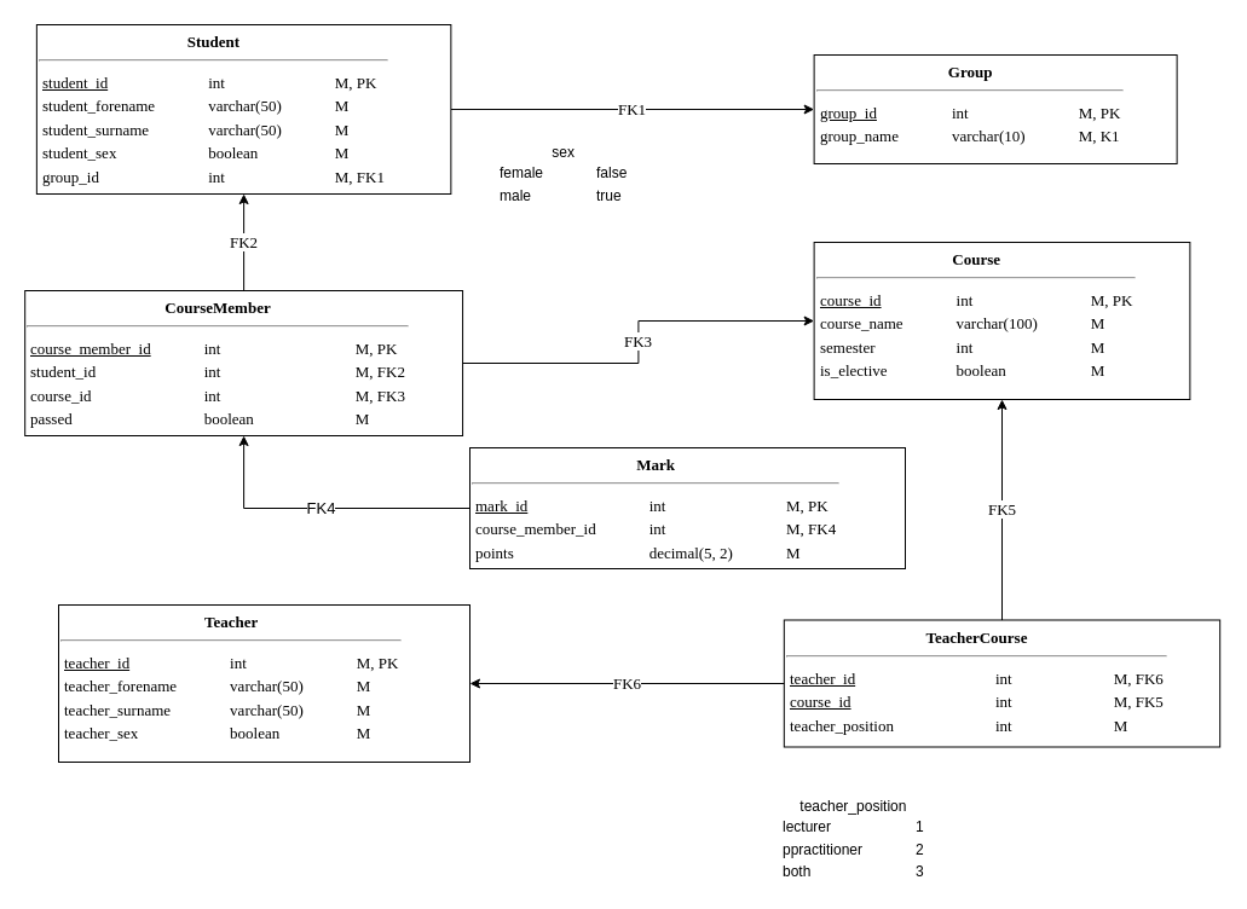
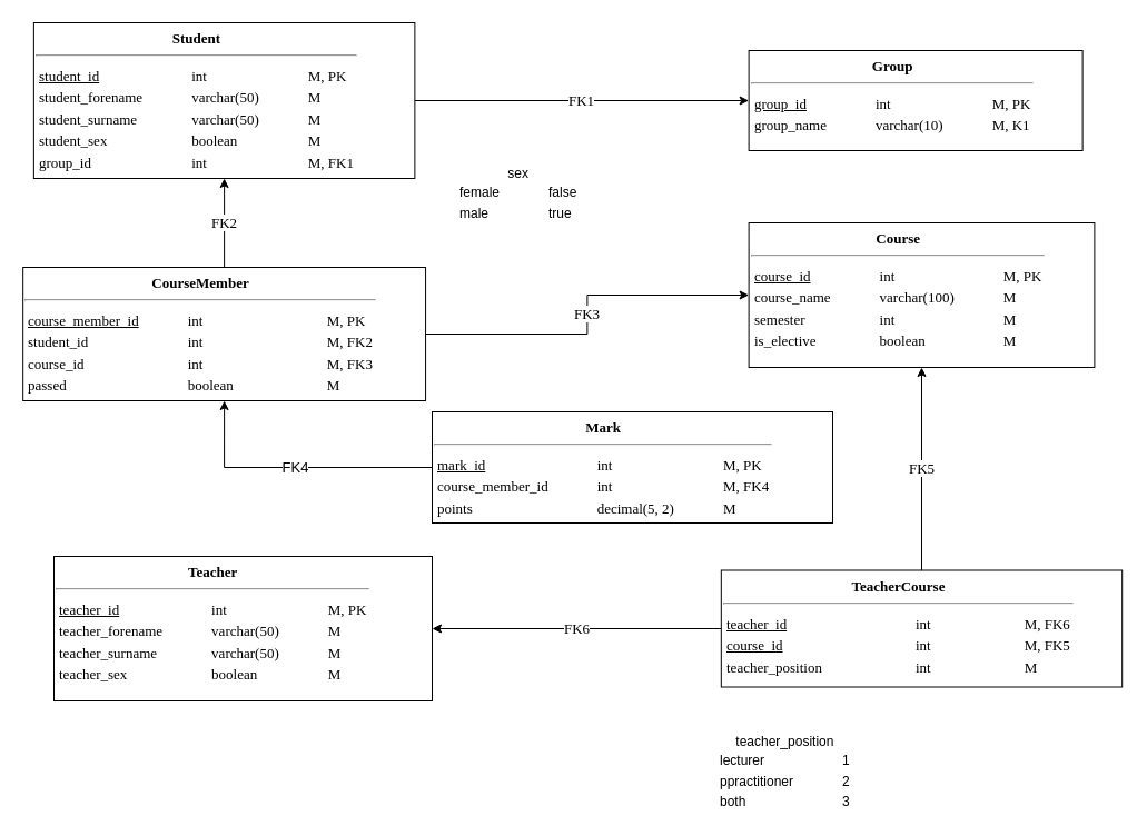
  <mxCell id="0" />
  <mxCell id="1" parent="0" />
  <mxCell id="2" value="FK1" style="edgeStyle=orthogonalEdgeStyle;rounded=0;orthogonalLoop=1;jettySize=auto;html=1;fontFamily=Verdana;fontSize=13;endArrow=classic;endFill=1;startArrow=none;startFill=0;" parent="1" source="3" target="4" edge="1"><mxGeometry relative="1" as="geometry"><mxPoint x="398" y="90" as="targetPoint" /></mxGeometry></mxCell>
  <mxCell id="3" value="&lt;div style=&quot;text-align: center ; font-size: 13px&quot;&gt;&lt;b style=&quot;font-size: 13px&quot;&gt;Student&lt;/b&gt;&lt;/div&gt;&lt;hr style=&quot;font-size: 13px&quot;&gt;&lt;table style=&quot;font-size: 13px&quot;&gt;&lt;tbody style=&quot;font-size: 13px&quot;&gt;&lt;tr style=&quot;font-size: 13px&quot;&gt;&lt;td style=&quot;font-size: 13px&quot;&gt;&lt;u&gt;student_id&lt;/u&gt;&lt;/td&gt;&lt;td style=&quot;font-size: 13px&quot;&gt;&lt;blockquote style=&quot;margin: 0px 0px 0px 40px ; border: none ; padding: 0px ; font-size: 13px&quot;&gt;int&lt;/blockquote&gt;&lt;/td&gt;&lt;td style=&quot;font-size: 13px&quot;&gt;&lt;blockquote style=&quot;margin: 0px 0px 0px 40px ; border: none ; padding: 0px ; font-size: 13px&quot;&gt;M, PK&lt;/blockquote&gt;&lt;/td&gt;&lt;/tr&gt;&lt;tr style=&quot;font-size: 13px&quot;&gt;&lt;td style=&quot;font-size: 13px&quot;&gt;student_forename&lt;/td&gt;&lt;td style=&quot;font-size: 13px&quot;&gt;&lt;blockquote style=&quot;margin: 0px 0px 0px 40px ; border: none ; padding: 0px ; font-size: 13px&quot;&gt;varchar(50)&lt;/blockquote&gt;&lt;/td&gt;&lt;td style=&quot;font-size: 13px&quot;&gt;&lt;blockquote style=&quot;margin: 0px 0px 0px 40px ; border: none ; padding: 0px ; font-size: 13px&quot;&gt;M&lt;/blockquote&gt;&lt;/td&gt;&lt;/tr&gt;&lt;tr style=&quot;font-size: 13px&quot;&gt;&lt;td style=&quot;font-size: 13px&quot;&gt;student_surname&lt;/td&gt;&lt;td style=&quot;font-size: 13px&quot;&gt;&lt;blockquote style=&quot;margin: 0px 0px 0px 40px ; border: none ; padding: 0px ; font-size: 13px&quot;&gt;varchar(50)&lt;/blockquote&gt;&lt;/td&gt;&lt;td style=&quot;font-size: 13px&quot;&gt;&lt;blockquote style=&quot;margin: 0px 0px 0px 40px ; border: none ; padding: 0px ; font-size: 13px&quot;&gt;M&lt;/blockquote&gt;&lt;/td&gt;&lt;/tr&gt;&lt;tr style=&quot;font-size: 13px&quot;&gt;&lt;td style=&quot;font-size: 13px&quot;&gt;student_sex&lt;/td&gt;&lt;td style=&quot;font-size: 13px&quot;&gt;&lt;blockquote style=&quot;margin: 0px 0px 0px 40px ; border: none ; padding: 0px ; font-size: 13px&quot;&gt;boolean&lt;/blockquote&gt;&lt;/td&gt;&lt;td style=&quot;font-size: 13px&quot;&gt;&lt;blockquote style=&quot;margin: 0px 0px 0px 40px ; border: none ; padding: 0px ; font-size: 13px&quot;&gt;M&lt;/blockquote&gt;&lt;/td&gt;&lt;/tr&gt;&lt;tr&gt;&lt;td&gt;group_id&lt;/td&gt;&lt;td&gt;&lt;blockquote style=&quot;margin: 0 0 0 40px ; border: none ; padding: 0px&quot;&gt;int&lt;/blockquote&gt;&lt;/td&gt;&lt;td&gt;&lt;blockquote style=&quot;margin: 0 0 0 40px ; border: none ; padding: 0px&quot;&gt;M, FK1&lt;/blockquote&gt;&lt;/td&gt;&lt;/tr&gt;&lt;/tbody&gt;&lt;/table&gt;" style="rounded=0;whiteSpace=wrap;html=1;labelBackgroundColor=none;fontFamily=Verdana;fontSize=13;align=left;verticalAlign=top;" parent="1" vertex="1"><mxGeometry x="29.87" y="20" width="342.5" height="140" as="geometry" /></mxCell>
  <mxCell id="4" value="&lt;div style=&quot;text-align: center ; font-size: 13px&quot;&gt;&lt;b style=&quot;font-size: 13px&quot;&gt;Group&lt;/b&gt;&lt;/div&gt;&lt;hr style=&quot;font-size: 13px&quot;&gt;&lt;table style=&quot;font-size: 13px&quot;&gt;&lt;tbody style=&quot;font-size: 13px&quot;&gt;&lt;tr style=&quot;font-size: 13px&quot;&gt;&lt;td style=&quot;font-size: 13px&quot;&gt;&lt;u&gt;group_id&lt;/u&gt;&lt;/td&gt;&lt;td style=&quot;font-size: 13px&quot;&gt;&lt;blockquote style=&quot;margin: 0px 0px 0px 40px ; border: none ; padding: 0px ; font-size: 13px&quot;&gt;int&lt;/blockquote&gt;&lt;/td&gt;&lt;td style=&quot;font-size: 13px&quot;&gt;&lt;blockquote style=&quot;margin: 0px 0px 0px 40px ; border: none ; padding: 0px ; font-size: 13px&quot;&gt;M, PK&lt;/blockquote&gt;&lt;/td&gt;&lt;/tr&gt;&lt;tr style=&quot;font-size: 13px&quot;&gt;&lt;td style=&quot;font-size: 13px&quot;&gt;group_name&lt;/td&gt;&lt;td style=&quot;font-size: 13px&quot;&gt;&lt;blockquote style=&quot;margin: 0px 0px 0px 40px ; border: none ; padding: 0px ; font-size: 13px&quot;&gt;varchar(10)&lt;/blockquote&gt;&lt;/td&gt;&lt;td style=&quot;font-size: 13px&quot;&gt;&lt;blockquote style=&quot;margin: 0px 0px 0px 40px ; border: none ; padding: 0px ; font-size: 13px&quot;&gt;M, K1&lt;/blockquote&gt;&lt;/td&gt;&lt;/tr&gt;&lt;/tbody&gt;&lt;/table&gt;" style="rounded=0;whiteSpace=wrap;html=1;labelBackgroundColor=none;fontFamily=Verdana;fontSize=13;align=left;verticalAlign=top;" parent="1" vertex="1"><mxGeometry x="672.62" y="45" width="300" height="90" as="geometry" /></mxCell>
  <mxCell id="5" value="&lt;div style=&quot;text-align: center ; font-size: 13px&quot;&gt;&lt;b style=&quot;font-size: 13px&quot;&gt;Teacher&lt;/b&gt;&lt;/div&gt;&lt;hr style=&quot;font-size: 13px&quot;&gt;&lt;table style=&quot;font-size: 13px&quot;&gt;&lt;tbody style=&quot;font-size: 13px&quot;&gt;&lt;tr style=&quot;font-size: 13px&quot;&gt;&lt;td style=&quot;font-size: 13px&quot;&gt;&lt;u&gt;teacher_id&lt;/u&gt;&lt;/td&gt;&lt;td style=&quot;font-size: 13px&quot;&gt;&lt;blockquote style=&quot;margin: 0px 0px 0px 40px ; border: none ; padding: 0px ; font-size: 13px&quot;&gt;int&lt;/blockquote&gt;&lt;/td&gt;&lt;td style=&quot;font-size: 13px&quot;&gt;&lt;blockquote style=&quot;margin: 0px 0px 0px 40px ; border: none ; padding: 0px ; font-size: 13px&quot;&gt;M, PK&lt;/blockquote&gt;&lt;/td&gt;&lt;/tr&gt;&lt;tr style=&quot;font-size: 13px&quot;&gt;&lt;td style=&quot;font-size: 13px&quot;&gt;teacher_forename&lt;/td&gt;&lt;td style=&quot;font-size: 13px&quot;&gt;&lt;blockquote style=&quot;margin: 0px 0px 0px 40px ; border: none ; padding: 0px ; font-size: 13px&quot;&gt;varchar(50)&lt;/blockquote&gt;&lt;/td&gt;&lt;td style=&quot;font-size: 13px&quot;&gt;&lt;blockquote style=&quot;margin: 0px 0px 0px 40px ; border: none ; padding: 0px ; font-size: 13px&quot;&gt;M&lt;/blockquote&gt;&lt;/td&gt;&lt;/tr&gt;&lt;tr style=&quot;font-size: 13px&quot;&gt;&lt;td style=&quot;font-size: 13px&quot;&gt;teacher_surname&lt;/td&gt;&lt;td style=&quot;font-size: 13px&quot;&gt;&lt;blockquote style=&quot;margin: 0px 0px 0px 40px ; border: none ; padding: 0px ; font-size: 13px&quot;&gt;varchar(50)&lt;/blockquote&gt;&lt;/td&gt;&lt;td style=&quot;font-size: 13px&quot;&gt;&lt;blockquote style=&quot;margin: 0px 0px 0px 40px ; border: none ; padding: 0px ; font-size: 13px&quot;&gt;M&lt;/blockquote&gt;&lt;/td&gt;&lt;/tr&gt;&lt;tr style=&quot;font-size: 13px&quot;&gt;&lt;td style=&quot;font-size: 13px&quot;&gt;teacher_sex&lt;/td&gt;&lt;td style=&quot;font-size: 13px&quot;&gt;&lt;blockquote style=&quot;margin: 0px 0px 0px 40px ; border: none ; padding: 0px ; font-size: 13px&quot;&gt;boolean&lt;/blockquote&gt;&lt;/td&gt;&lt;td style=&quot;font-size: 13px&quot;&gt;&lt;blockquote style=&quot;margin: 0px 0px 0px 40px ; border: none ; padding: 0px ; font-size: 13px&quot;&gt;M&lt;/blockquote&gt;&lt;/td&gt;&lt;/tr&gt;&lt;/tbody&gt;&lt;/table&gt;" style="rounded=0;whiteSpace=wrap;html=1;labelBackgroundColor=none;fontFamily=Verdana;fontSize=13;align=left;verticalAlign=top;" parent="1" vertex="1"><mxGeometry x="48" y="500" width="340" height="130" as="geometry" /></mxCell>
  <mxCell id="6" value="&lt;div style=&quot;text-align: center ; font-size: 13px&quot;&gt;&lt;b style=&quot;font-size: 13px&quot;&gt;Course&lt;/b&gt;&lt;/div&gt;&lt;hr style=&quot;font-size: 13px&quot;&gt;&lt;table style=&quot;font-size: 13px&quot;&gt;&lt;tbody style=&quot;font-size: 13px&quot;&gt;&lt;tr style=&quot;font-size: 13px&quot;&gt;&lt;td style=&quot;font-size: 13px&quot;&gt;&lt;u&gt;course_id&lt;/u&gt;&lt;/td&gt;&lt;td style=&quot;font-size: 13px&quot;&gt;&lt;blockquote style=&quot;margin: 0px 0px 0px 40px ; border: none ; padding: 0px ; font-size: 13px&quot;&gt;int&lt;/blockquote&gt;&lt;/td&gt;&lt;td style=&quot;font-size: 13px&quot;&gt;&lt;blockquote style=&quot;margin: 0px 0px 0px 40px ; border: none ; padding: 0px ; font-size: 13px&quot;&gt;M, PK&lt;/blockquote&gt;&lt;/td&gt;&lt;/tr&gt;&lt;tr style=&quot;font-size: 13px&quot;&gt;&lt;td style=&quot;font-size: 13px&quot;&gt;course_name&lt;/td&gt;&lt;td style=&quot;font-size: 13px&quot;&gt;&lt;blockquote style=&quot;margin: 0px 0px 0px 40px ; border: none ; padding: 0px ; font-size: 13px&quot;&gt;varchar(100)&lt;/blockquote&gt;&lt;/td&gt;&lt;td style=&quot;font-size: 13px&quot;&gt;&lt;blockquote style=&quot;margin: 0px 0px 0px 40px ; border: none ; padding: 0px ; font-size: 13px&quot;&gt;M&lt;/blockquote&gt;&lt;/td&gt;&lt;/tr&gt;&lt;tr style=&quot;font-size: 13px&quot;&gt;&lt;td style=&quot;font-size: 13px&quot;&gt;semester&lt;/td&gt;&lt;td style=&quot;font-size: 13px&quot;&gt;&lt;blockquote style=&quot;margin: 0px 0px 0px 40px ; border: none ; padding: 0px ; font-size: 13px&quot;&gt;int&lt;/blockquote&gt;&lt;/td&gt;&lt;td style=&quot;font-size: 13px&quot;&gt;&lt;blockquote style=&quot;margin: 0px 0px 0px 40px ; border: none ; padding: 0px ; font-size: 13px&quot;&gt;M&lt;/blockquote&gt;&lt;/td&gt;&lt;/tr&gt;&lt;tr style=&quot;font-size: 13px&quot;&gt;&lt;td style=&quot;font-size: 13px&quot;&gt;is_elective&lt;/td&gt;&lt;td style=&quot;font-size: 13px&quot;&gt;&lt;blockquote style=&quot;margin: 0px 0px 0px 40px ; border: none ; padding: 0px ; font-size: 13px&quot;&gt;boolean&lt;/blockquote&gt;&lt;/td&gt;&lt;td style=&quot;font-size: 13px&quot;&gt;&lt;blockquote style=&quot;margin: 0px 0px 0px 40px ; border: none ; padding: 0px ; font-size: 13px&quot;&gt;M&lt;/blockquote&gt;&lt;/td&gt;&lt;/tr&gt;&lt;/tbody&gt;&lt;/table&gt;" style="rounded=0;whiteSpace=wrap;html=1;labelBackgroundColor=none;fontFamily=Verdana;fontSize=13;align=left;verticalAlign=top;" parent="1" vertex="1"><mxGeometry x="672.62" y="200" width="310.77" height="130" as="geometry" /></mxCell>
  <mxCell id="7" value="&lt;div style=&quot;text-align: center ; font-size: 13px&quot;&gt;&lt;b style=&quot;font-size: 13px&quot;&gt;Mark&lt;/b&gt;&lt;/div&gt;&lt;hr style=&quot;font-size: 13px&quot;&gt;&lt;table style=&quot;font-size: 13px&quot;&gt;&lt;tbody style=&quot;font-size: 13px&quot;&gt;&lt;tr&gt;&lt;td&gt;&lt;u&gt;mark_id&lt;/u&gt;&lt;/td&gt;&lt;td&gt;&lt;blockquote style=&quot;margin: 0 0 0 40px ; border: none ; padding: 0px&quot;&gt;int&lt;/blockquote&gt;&lt;/td&gt;&lt;td&gt;&lt;blockquote style=&quot;margin: 0 0 0 40px ; border: none ; padding: 0px&quot;&gt;M, PK&lt;/blockquote&gt;&lt;/td&gt;&lt;/tr&gt;&lt;tr style=&quot;font-size: 13px&quot;&gt;&lt;td style=&quot;font-size: 13px&quot;&gt;course_member_id&lt;br&gt;&lt;/td&gt;&lt;td style=&quot;font-size: 13px&quot;&gt;&lt;blockquote style=&quot;margin: 0px 0px 0px 40px ; border: none ; padding: 0px ; font-size: 13px&quot;&gt;int&lt;/blockquote&gt;&lt;/td&gt;&lt;td style=&quot;font-size: 13px&quot;&gt;&lt;blockquote style=&quot;margin: 0px 0px 0px 40px ; border: none ; padding: 0px ; font-size: 13px&quot;&gt;M, FK4&lt;/blockquote&gt;&lt;/td&gt;&lt;/tr&gt;&lt;tr style=&quot;font-size: 13px&quot;&gt;&lt;td style=&quot;font-size: 13px&quot;&gt;points&lt;/td&gt;&lt;td style=&quot;font-size: 13px&quot;&gt;&lt;blockquote style=&quot;margin: 0px 0px 0px 40px ; border: none ; padding: 0px ; font-size: 13px&quot;&gt;decimal(5, 2)&lt;/blockquote&gt;&lt;/td&gt;&lt;td style=&quot;font-size: 13px&quot;&gt;&lt;blockquote style=&quot;margin: 0px 0px 0px 40px ; border: none ; padding: 0px ; font-size: 13px&quot;&gt;M&lt;/blockquote&gt;&lt;/td&gt;&lt;/tr&gt;&lt;/tbody&gt;&lt;/table&gt;" style="rounded=0;whiteSpace=wrap;html=1;labelBackgroundColor=none;fontFamily=Verdana;fontSize=13;align=left;verticalAlign=top;" parent="1" vertex="1"><mxGeometry x="388" y="370" width="360" height="100" as="geometry" /></mxCell>
  <mxCell id="8" value="FK4" style="endArrow=classic;html=1;rounded=0;edgeStyle=orthogonalEdgeStyle;fontSize=13;entryX=0.5;entryY=1;entryDx=0;entryDy=0;exitX=0;exitY=0.5;exitDx=0;exitDy=0;" parent="1" source="7" target="9" edge="1"><mxGeometry width="50" height="50" relative="1" as="geometry"><mxPoint x="187.23" y="322.5" as="sourcePoint" /><mxPoint x="187.23" y="220" as="targetPoint" /></mxGeometry></mxCell>
  <mxCell id="9" value="&lt;div style=&quot;text-align: center ; font-size: 13px&quot;&gt;&lt;b style=&quot;font-size: 13px&quot;&gt;CourseMember&lt;/b&gt;&lt;/div&gt;&lt;hr style=&quot;font-size: 13px&quot;&gt;&lt;table style=&quot;font-size: 13px&quot;&gt;&lt;tbody style=&quot;font-size: 13px&quot;&gt;&lt;tr&gt;&lt;td&gt;&lt;u&gt;course_member_id&lt;/u&gt;&lt;/td&gt;&lt;td&gt;&lt;blockquote style=&quot;margin: 0 0 0 40px ; border: none ; padding: 0px&quot;&gt;int&lt;/blockquote&gt;&lt;/td&gt;&lt;td&gt;&lt;blockquote style=&quot;margin: 0 0 0 40px ; border: none ; padding: 0px&quot;&gt;&lt;blockquote style=&quot;margin: 0 0 0 40px ; border: none ; padding: 0px&quot;&gt;M, PK&lt;/blockquote&gt;&lt;/blockquote&gt;&lt;/td&gt;&lt;/tr&gt;&lt;tr style=&quot;font-size: 13px&quot;&gt;&lt;td style=&quot;font-size: 13px&quot;&gt;student_id&lt;/td&gt;&lt;td style=&quot;font-size: 13px&quot;&gt;&lt;blockquote style=&quot;margin: 0 0 0 40px ; border: none ; padding: 0px&quot;&gt;int&lt;/blockquote&gt;&lt;/td&gt;&lt;td style=&quot;font-size: 13px&quot;&gt;&lt;blockquote style=&quot;margin: 0 0 0 40px ; border: none ; padding: 0px&quot;&gt;&lt;blockquote style=&quot;margin: 0px 0px 0px 40px ; border: none ; padding: 0px ; font-size: 13px&quot;&gt;M, FK2&lt;/blockquote&gt;&lt;/blockquote&gt;&lt;/td&gt;&lt;/tr&gt;&lt;tr style=&quot;font-size: 13px&quot;&gt;&lt;td style=&quot;font-size: 13px&quot;&gt;course_id&lt;/td&gt;&lt;td style=&quot;font-size: 13px&quot;&gt;&lt;blockquote style=&quot;margin: 0 0 0 40px ; border: none ; padding: 0px&quot;&gt;int&lt;/blockquote&gt;&lt;/td&gt;&lt;td style=&quot;font-size: 13px&quot;&gt;&lt;blockquote style=&quot;margin: 0 0 0 40px ; border: none ; padding: 0px&quot;&gt;&lt;blockquote style=&quot;margin: 0px 0px 0px 40px ; border: none ; padding: 0px ; font-size: 13px&quot;&gt;M, FK3&lt;/blockquote&gt;&lt;/blockquote&gt;&lt;/td&gt;&lt;/tr&gt;&lt;tr&gt;&lt;td&gt;passed&lt;/td&gt;&lt;td&gt;&lt;blockquote style=&quot;margin: 0 0 0 40px ; border: none ; padding: 0px&quot;&gt;boolean&lt;/blockquote&gt;&lt;/td&gt;&lt;td&gt;&lt;blockquote style=&quot;margin: 0 0 0 40px ; border: none ; padding: 0px&quot;&gt;&lt;blockquote style=&quot;margin: 0 0 0 40px ; border: none ; padding: 0px&quot;&gt;M&lt;/blockquote&gt;&lt;/blockquote&gt;&lt;/td&gt;&lt;/tr&gt;&lt;/tbody&gt;&lt;/table&gt;" style="rounded=0;whiteSpace=wrap;html=1;labelBackgroundColor=none;fontFamily=Verdana;fontSize=13;align=left;verticalAlign=top;" parent="1" vertex="1"><mxGeometry x="20.18" y="240" width="361.88" height="120" as="geometry" /></mxCell>
  <mxCell id="10" value="FK2" style="edgeStyle=orthogonalEdgeStyle;rounded=0;orthogonalLoop=1;jettySize=auto;html=1;fontFamily=Verdana;fontSize=13;endArrow=classic;endFill=1;startArrow=none;startFill=0;exitX=0.5;exitY=0;exitDx=0;exitDy=0;entryX=0.5;entryY=1;entryDx=0;entryDy=0;" parent="1" source="9" target="3" edge="1"><mxGeometry relative="1" as="geometry"><mxPoint x="659.12" y="135" as="targetPoint" /><mxPoint x="364.26" y="135" as="sourcePoint" /></mxGeometry></mxCell>
  <mxCell id="11" value="FK3" style="edgeStyle=orthogonalEdgeStyle;rounded=0;orthogonalLoop=1;jettySize=auto;html=1;fontFamily=Verdana;fontSize=13;endArrow=classic;endFill=1;startArrow=none;startFill=0;exitX=1;exitY=0.5;exitDx=0;exitDy=0;" parent="1" source="9" target="6" edge="1"><mxGeometry relative="1" as="geometry"><mxPoint x="809.143" y="180" as="targetPoint" /><mxPoint x="543" y="250" as="sourcePoint" /></mxGeometry></mxCell>
  <mxCell id="12" value="&lt;div style=&quot;text-align: center ; font-size: 13px&quot;&gt;&lt;b style=&quot;font-size: 13px&quot;&gt;TeacherCourse&lt;/b&gt;&lt;/div&gt;&lt;hr style=&quot;font-size: 13px&quot;&gt;&lt;table style=&quot;font-size: 13px&quot;&gt;&lt;tbody style=&quot;font-size: 13px&quot;&gt;&lt;tr style=&quot;font-size: 13px&quot;&gt;&lt;td style=&quot;font-size: 13px&quot;&gt;&lt;u&gt;teacher_id&lt;/u&gt;&lt;/td&gt;&lt;td style=&quot;font-size: 13px&quot;&gt;&lt;blockquote style=&quot;margin: 0 0 0 40px ; border: none ; padding: 0px&quot;&gt;&lt;blockquote style=&quot;margin: 0px 0px 0px 40px ; border: none ; padding: 0px ; font-size: 13px&quot;&gt;int&lt;/blockquote&gt;&lt;/blockquote&gt;&lt;/td&gt;&lt;td style=&quot;font-size: 13px&quot;&gt;&lt;blockquote style=&quot;margin: 0 0 0 40px ; border: none ; padding: 0px&quot;&gt;&lt;blockquote style=&quot;margin: 0px 0px 0px 40px ; border: none ; padding: 0px ; font-size: 13px&quot;&gt;M, FK6&lt;/blockquote&gt;&lt;/blockquote&gt;&lt;/td&gt;&lt;/tr&gt;&lt;tr style=&quot;font-size: 13px&quot;&gt;&lt;td style=&quot;font-size: 13px&quot;&gt;&lt;u&gt;course_id&lt;/u&gt;&lt;/td&gt;&lt;td style=&quot;font-size: 13px&quot;&gt;&lt;blockquote style=&quot;margin: 0 0 0 40px ; border: none ; padding: 0px&quot;&gt;&lt;blockquote style=&quot;margin: 0px 0px 0px 40px ; border: none ; padding: 0px ; font-size: 13px&quot;&gt;int&lt;/blockquote&gt;&lt;/blockquote&gt;&lt;/td&gt;&lt;td style=&quot;font-size: 13px&quot;&gt;&lt;blockquote style=&quot;margin: 0 0 0 40px ; border: none ; padding: 0px&quot;&gt;&lt;blockquote style=&quot;margin: 0px 0px 0px 40px ; border: none ; padding: 0px ; font-size: 13px&quot;&gt;M, FK5&lt;/blockquote&gt;&lt;/blockquote&gt;&lt;/td&gt;&lt;/tr&gt;&lt;tr&gt;&lt;td&gt;teacher_position&lt;/td&gt;&lt;td&gt;&lt;blockquote style=&quot;margin: 0 0 0 40px ; border: none ; padding: 0px&quot;&gt;&lt;blockquote style=&quot;margin: 0 0 0 40px ; border: none ; padding: 0px&quot;&gt;int&lt;/blockquote&gt;&lt;/blockquote&gt;&lt;/td&gt;&lt;td&gt;&lt;blockquote style=&quot;margin: 0 0 0 40px ; border: none ; padding: 0px&quot;&gt;&lt;blockquote style=&quot;margin: 0 0 0 40px ; border: none ; padding: 0px&quot;&gt;M&lt;/blockquote&gt;&lt;/blockquote&gt;&lt;/td&gt;&lt;/tr&gt;&lt;/tbody&gt;&lt;/table&gt;" style="rounded=0;whiteSpace=wrap;html=1;labelBackgroundColor=none;fontFamily=Verdana;fontSize=13;align=left;verticalAlign=top;" parent="1" vertex="1"><mxGeometry x="647.81" y="512.5" width="360.38" height="105" as="geometry" /></mxCell>
  <mxCell id="13" value="FK5" style="endArrow=none;html=1;fontFamily=Verdana;fontSize=13;rounded=0;endFill=0;startArrow=classic;startFill=1;edgeStyle=orthogonalEdgeStyle;" parent="1" source="6" target="12" edge="1"><mxGeometry width="50" height="50" relative="1" as="geometry"><mxPoint x="798" y="500" as="sourcePoint" /><mxPoint x="925.307" y="460" as="targetPoint" /></mxGeometry></mxCell>
  <mxCell id="14" value="FK6" style="endArrow=none;html=1;fontFamily=Verdana;fontSize=13;rounded=0;endFill=0;startArrow=classic;startFill=1;edgeStyle=orthogonalEdgeStyle;" parent="1" source="5" target="12" edge="1"><mxGeometry width="50" height="50" relative="1" as="geometry"><mxPoint x="815.003" y="510" as="sourcePoint" /><mxPoint x="830.2" y="650" as="targetPoint" /></mxGeometry></mxCell>
  <mxCell id="15" value="&lt;div style=&quot;text-align: center&quot;&gt;&lt;span&gt;teacher_position&lt;/span&gt;&lt;/div&gt;&lt;table&gt;&lt;tbody&gt;&lt;tr&gt;&lt;td&gt;lecturer&lt;/td&gt;&lt;td&gt;&lt;blockquote style=&quot;margin: 0 0 0 40px ; border: none ; padding: 0px&quot;&gt;1&lt;/blockquote&gt;&lt;/td&gt;&lt;/tr&gt;&lt;tr&gt;&lt;td&gt;ppractitioner&lt;/td&gt;&lt;td&gt;&lt;blockquote style=&quot;margin: 0 0 0 40px ; border: none ; padding: 0px&quot;&gt;2&lt;/blockquote&gt;&lt;/td&gt;&lt;/tr&gt;&lt;tr&gt;&lt;td&gt;both&lt;/td&gt;&lt;td&gt;&lt;blockquote style=&quot;margin: 0 0 0 40px ; border: none ; padding: 0px&quot;&gt;3&lt;/blockquote&gt;&lt;/td&gt;&lt;/tr&gt;&lt;/tbody&gt;&lt;/table&gt;" style="text;html=1;align=left;verticalAlign=middle;resizable=0;points=[];autosize=1;" parent="1" vertex="1"><mxGeometry x="642.43" y="660" width="140" height="70" as="geometry" /></mxCell>
- <mxCell id="16" value="&lt;div style=&quot;text-align: center&quot;&gt;&lt;span&gt;sex&lt;/span&gt;&lt;/div&gt;&lt;table&gt;&lt;tbody&gt;&lt;tr&gt;&lt;td&gt;female&lt;/td&gt;&lt;td&gt;&lt;blockquote style=&quot;margin: 0 0 0 40px ; border: none ; padding: 0px&quot;&gt;false&lt;/blockquote&gt;&lt;/td&gt;&lt;/tr&gt;&lt;tr&gt;&lt;td&gt;male&lt;/td&gt;&lt;td&gt;&lt;blockquote style=&quot;margin: 0 0 0 40px ; border: none ; padding: 0px&quot;&gt;true&lt;/blockquote&gt;&lt;/td&gt;&lt;/tr&gt;&lt;/tbody&gt;&lt;/table&gt;" style="text;html=1;align=left;verticalAlign=middle;resizable=0;points=[];autosize=1;" parent="1" vertex="1"><mxGeometry x="408" y="120" width="130" height="50" as="geometry" /></mxCell>
+ <mxCell id="16" value="&lt;div style=&quot;text-align: center&quot;&gt;&lt;span&gt;sex&lt;/span&gt;&lt;/div&gt;&lt;table&gt;&lt;tbody&gt;&lt;tr&gt;&lt;td&gt;female&lt;/td&gt;&lt;td&gt;&lt;blockquote style=&quot;margin: 0 0 0 40px ; border: none ; padding: 0px&quot;&gt;false&lt;/blockquote&gt;&lt;/td&gt;&lt;/tr&gt;&lt;tr&gt;&lt;td&gt;male&lt;/td&gt;&lt;td&gt;&lt;blockquote style=&quot;margin: 0 0 0 40px ; border: none ; padding: 0px&quot;&gt;true&lt;/blockquote&gt;&lt;/td&gt;&lt;/tr&gt;&lt;/tbody&gt;&lt;/table&gt;" style="text;html=1;align=left;verticalAlign=middle;resizable=0;points=[];autosize=1;" parent="1" vertex="1"><mxGeometry x="408" y="150" width="130" height="50" as="geometry" /></mxCell>
